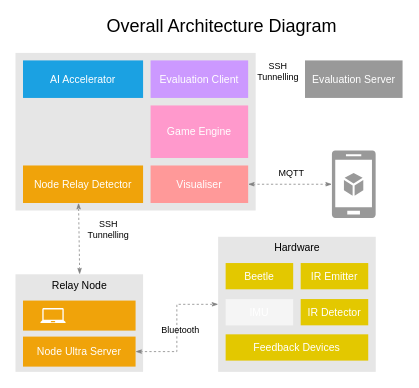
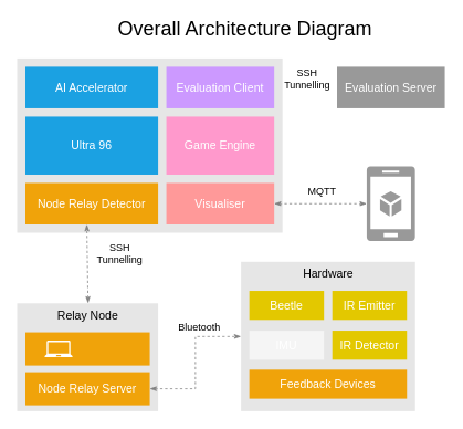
  <mxCell id="0" />
  <mxCell id="1" parent="0" />
  <mxCell id="2" value="" style="rounded=0;whiteSpace=wrap;html=1;fillColor=#E6E6E6;strokeColor=none;" vertex="1" parent="1"><mxGeometry x="20" y="365" width="170" height="130" as="geometry" /></mxCell>
  <mxCell id="3" value="" style="rounded=0;whiteSpace=wrap;html=1;strokeColor=none;fillColor=#f0a30a;fontColor=#000000;" vertex="1" parent="1"><mxGeometry x="30" y="400" width="150" height="40" as="geometry" /></mxCell>
  <mxCell id="4" value="" style="rounded=0;whiteSpace=wrap;html=1;fillColor=#E6E6E6;strokeColor=none;" vertex="1" parent="1"><mxGeometry x="20" y="70" width="320" height="210" as="geometry" /></mxCell>
+ <mxCell id="5" value="&lt;font style=&quot;font-size: 14px;&quot;&gt;Ultra 96&lt;/font&gt;" style="rounded=0;whiteSpace=wrap;html=1;strokeColor=none;fillColor=#1ba1e2;fontColor=#ffffff;" vertex="1" parent="1"><mxGeometry x="30" y="140" width="160" height="70" as="geometry" /></mxCell>
  <mxCell id="6" value="&lt;font style=&quot;font-size: 14px;&quot;&gt;Game Engine&lt;/font&gt;" style="rounded=0;whiteSpace=wrap;html=1;strokeColor=none;fillColor=#FF99CC;fontColor=#ffffff;" vertex="1" parent="1"><mxGeometry x="200" y="140" width="130" height="70" as="geometry" /></mxCell>
  <mxCell id="7" value="&lt;font style=&quot;font-size: 14px;&quot;&gt;AI Accelerator&lt;/font&gt;" style="rounded=0;whiteSpace=wrap;html=1;strokeColor=none;fillColor=#1ba1e2;fontColor=#ffffff;" vertex="1" parent="1"><mxGeometry x="30" y="80" width="160" height="50" as="geometry" /></mxCell>
  <mxCell id="8" value="&lt;font style=&quot;font-size: 14px;&quot;&gt;Evaluation Client&lt;/font&gt;" style="rounded=0;whiteSpace=wrap;html=1;strokeColor=none;fillColor=#CC99FF;fontColor=#ffffff;" vertex="1" parent="1"><mxGeometry x="200" y="80" width="130" height="50" as="geometry" /></mxCell>
  <mxCell id="9" value="&lt;font color=&quot;#ffffff&quot; style=&quot;font-size: 14px;&quot;&gt;Visualiser&lt;/font&gt;" style="rounded=0;whiteSpace=wrap;html=1;strokeColor=none;fillColor=#FF9999;fontColor=#000000;" vertex="1" parent="1"><mxGeometry x="200" y="220" width="130" height="50" as="geometry" /></mxCell>
  <mxCell id="10" value="&lt;font color=&quot;#ffffff&quot; style=&quot;font-size: 14px;&quot;&gt;Node Relay Detector&lt;/font&gt;" style="rounded=0;whiteSpace=wrap;html=1;strokeColor=none;fillColor=#f0a30a;fontColor=#000000;" vertex="1" parent="1"><mxGeometry x="30" y="220" width="160" height="50" as="geometry" /></mxCell>
  <mxCell id="11" value="" style="endArrow=classicThin;dashed=1;html=1;rounded=0;endFill=1;entryX=0.009;entryY=0.16;entryDx=0;entryDy=0;entryPerimeter=0;strokeColor=#808080;startArrow=classicThin;startFill=1;exitX=0.5;exitY=0;exitDx=0;exitDy=0;" edge="1" parent="1" source="17"><mxGeometry width="50" height="50" relative="1" as="geometry"><mxPoint x="104.12" y="340" as="sourcePoint" /><mxPoint x="104" y="270" as="targetPoint" /></mxGeometry></mxCell>
  <mxCell id="12" value="" style="sketch=0;pointerEvents=1;shadow=0;dashed=0;html=1;strokeColor=none;fillColor=#FFFFFF;labelPosition=center;verticalLabelPosition=bottom;verticalAlign=top;outlineConnect=0;align=center;shape=mxgraph.office.devices.laptop;" vertex="1" parent="1"><mxGeometry x="53" y="410" width="34" height="20" as="geometry" /></mxCell>
- <mxCell id="13" value="&lt;font style=&quot;font-size: 14px;&quot; color=&quot;#ffffff&quot;&gt;Node Ultra Server&lt;/font&gt;" style="rounded=0;whiteSpace=wrap;html=1;strokeColor=none;fillColor=#f0a30a;fontColor=#000000;" vertex="1" parent="1"><mxGeometry x="30" y="448" width="150" height="40" as="geometry" /></mxCell>
+ <mxCell id="13" value="&lt;font style=&quot;font-size: 14px;&quot; color=&quot;#ffffff&quot;&gt;Node Relay Server&lt;/font&gt;" style="rounded=0;whiteSpace=wrap;html=1;strokeColor=none;fillColor=#f0a30a;fontColor=#000000;" vertex="1" parent="1"><mxGeometry x="30" y="448" width="150" height="40" as="geometry" /></mxCell>
  <mxCell id="14" value="" style="endArrow=classicThin;dashed=1;html=1;rounded=0;endFill=1;strokeColor=#808080;startArrow=classicThin;startFill=1;exitX=1;exitY=0.5;exitDx=0;exitDy=0;entryX=0;entryY=0.5;entryDx=0;entryDy=0;edgeStyle=orthogonalEdgeStyle;" edge="1" parent="1" source="13" target="18"><mxGeometry width="50" height="50" relative="1" as="geometry"><mxPoint x="200" y="419.5" as="sourcePoint" /><mxPoint x="270" y="443" as="targetPoint" /></mxGeometry></mxCell>
  <mxCell id="15" value="SSH Tunnelling" style="text;html=1;align=center;verticalAlign=middle;whiteSpace=wrap;rounded=0;" vertex="1" parent="1"><mxGeometry x="114" y="290" width="60" height="30" as="geometry" /></mxCell>
- <mxCell id="16" value="Bluetooth" style="text;html=1;align=center;verticalAlign=middle;whiteSpace=wrap;rounded=0;" vertex="1" parent="1"><mxGeometry x="210" y="425" width="60" height="30" as="geometry" /></mxCell>
+ <mxCell id="16" value="Bluetooth" style="text;html=1;align=center;verticalAlign=middle;whiteSpace=wrap;rounded=0;" vertex="1" parent="1"><mxGeometry x="210" y="380" width="60" height="30" as="geometry" /></mxCell>
  <mxCell id="17" value="&lt;font style=&quot;font-size: 14px;&quot;&gt;Relay Node&lt;/font&gt;" style="text;html=1;align=center;verticalAlign=middle;whiteSpace=wrap;rounded=0;" vertex="1" parent="1"><mxGeometry x="67" y="365" width="77" height="30" as="geometry" /></mxCell>
  <mxCell id="18" value="" style="rounded=0;whiteSpace=wrap;html=1;fillColor=#E6E6E6;strokeColor=none;" vertex="1" parent="1"><mxGeometry x="290" y="315" width="210" height="180" as="geometry" /></mxCell>
  <mxCell id="19" value="&lt;font style=&quot;font-size: 14px;&quot;&gt;Hardware&lt;/font&gt;" style="text;html=1;align=center;verticalAlign=middle;whiteSpace=wrap;rounded=0;" vertex="1" parent="1"><mxGeometry x="356.5" y="315" width="77" height="30" as="geometry" /></mxCell>
  <mxCell id="20" value="&lt;font color=&quot;#ffffff&quot; style=&quot;font-size: 14px;&quot;&gt;Beetle&lt;/font&gt;" style="rounded=0;whiteSpace=wrap;html=1;strokeColor=none;fillColor=#e3c800;fontColor=#000000;" vertex="1" parent="1"><mxGeometry x="300" y="350" width="90" height="35" as="geometry" /></mxCell>
  <mxCell id="21" value="&lt;font color=&quot;#ffffff&quot; style=&quot;font-size: 14px;&quot;&gt;IR Emitter&lt;/font&gt;" style="rounded=0;whiteSpace=wrap;html=1;strokeColor=none;fillColor=#e3c800;fontColor=#000000;" vertex="1" parent="1"><mxGeometry x="400" y="350" width="90" height="35" as="geometry" /></mxCell>
  <mxCell id="22" value="&lt;font color=&quot;#ffffff&quot; style=&quot;font-size: 14px;&quot;&gt;IMU&lt;/font&gt;" style="rounded=0;whiteSpace=wrap;html=1;strokeColor=none;fillColor=#f5f5f5;fontColor=#000000;" vertex="1" parent="1"><mxGeometry x="300" y="398" width="90" height="35" as="geometry" /></mxCell>
  <mxCell id="23" value="&lt;font color=&quot;#ffffff&quot; style=&quot;font-size: 14px;&quot;&gt;IR Detector&lt;/font&gt;" style="rounded=0;whiteSpace=wrap;html=1;strokeColor=none;fillColor=#e3c800;fontColor=#000000;" vertex="1" parent="1"><mxGeometry x="400" y="398" width="90" height="35" as="geometry" /></mxCell>
- <mxCell id="24" value="&lt;font color=&quot;#ffffff&quot; style=&quot;font-size: 14px;&quot;&gt;Feedback Devices&lt;/font&gt;" style="rounded=0;whiteSpace=wrap;html=1;strokeColor=none;fillColor=#e3c800;fontColor=#000000;" vertex="1" parent="1"><mxGeometry x="300" y="445" width="190" height="35" as="geometry" /></mxCell>
+ <mxCell id="24" value="&lt;font color=&quot;#ffffff&quot; style=&quot;font-size: 14px;&quot;&gt;Feedback Devices&lt;/font&gt;" style="rounded=0;whiteSpace=wrap;html=1;strokeColor=none;fillColor=#f0a30a;fontColor=#000000;" vertex="1" parent="1"><mxGeometry x="300" y="445" width="190" height="35" as="geometry" /></mxCell>
  <mxCell id="25" value="" style="verticalLabelPosition=bottom;html=1;verticalAlign=top;align=center;strokeColor=none;fillColor=#999999;shape=mxgraph.azure.mobile_services;pointerEvents=1;" vertex="1" parent="1"><mxGeometry x="441.5" y="200" width="58.5" height="90" as="geometry" /></mxCell>
  <mxCell id="26" value="" style="endArrow=classicThin;dashed=1;html=1;rounded=0;endFill=1;strokeColor=#808080;startArrow=classicThin;startFill=1;exitX=1;exitY=0.5;exitDx=0;exitDy=0;entryX=0;entryY=0.5;entryDx=0;entryDy=0;entryPerimeter=0;" edge="1" parent="1" source="9" target="25"><mxGeometry width="50" height="50" relative="1" as="geometry"><mxPoint x="336.5" y="244.71" as="sourcePoint" /><mxPoint x="426.5" y="244.71" as="targetPoint" /></mxGeometry></mxCell>
  <mxCell id="27" value="MQTT" style="text;html=1;align=center;verticalAlign=middle;whiteSpace=wrap;rounded=0;" vertex="1" parent="1"><mxGeometry x="357.5" y="215" width="60" height="30" as="geometry" /></mxCell>
  <mxCell id="28" value="&lt;font style=&quot;font-size: 14px;&quot;&gt;Evaluation Server&lt;/font&gt;" style="rounded=0;whiteSpace=wrap;html=1;strokeColor=none;fillColor=#999999;fontColor=#ffffff;" vertex="1" parent="1"><mxGeometry x="405.75" y="80" width="130" height="50" as="geometry" /></mxCell>
  <mxCell id="29" value="SSH Tunnelling" style="text;html=1;align=center;verticalAlign=middle;whiteSpace=wrap;rounded=0;" vertex="1" parent="1"><mxGeometry x="340" y="80" width="60" height="30" as="geometry" /></mxCell>
  <mxCell id="30" value="&lt;font style=&quot;font-size: 24px;&quot;&gt;Overall Architecture Diagram&lt;/font&gt;" style="text;html=1;align=center;verticalAlign=middle;whiteSpace=wrap;rounded=0;" vertex="1" parent="1"><mxGeometry x="130" y="20" width="330" height="30" as="geometry" /></mxCell>
